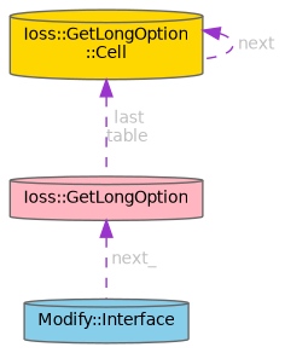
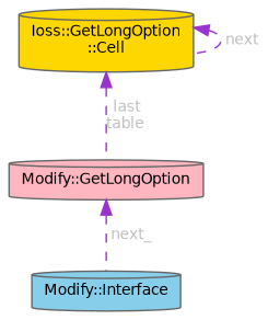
  digraph {
    node [color=gray40 fontname=Helvetica fontsize=10 shape=cylinder style=filled]
    edge [color=darkorchid3 dir=back fontcolor=grey fontname=Helvetica fontsize=10 labelfontname=Helvetica labelfontsize=10 style=dashed]
    n1 [fillcolor=skyblue fontcolor=black height=0.2 label="Modify::Interface" width=0.4]
-   n2 [fillcolor=lightpink height=0.2 label="Ioss::GetLongOption" width=0.4]
+   n2 [fillcolor=lightpink height=0.2 label="Modify::GetLongOption" width=0.4]
    n3 [fillcolor=gold height=0.2 label="Ioss::GetLongOption\l::Cell" width=0.4]
    n2 -> n1 [label=" next_"]
    n3 -> n2 [label=" last\ntable"]
    n3 -> n3 [label=" next"]
  }
